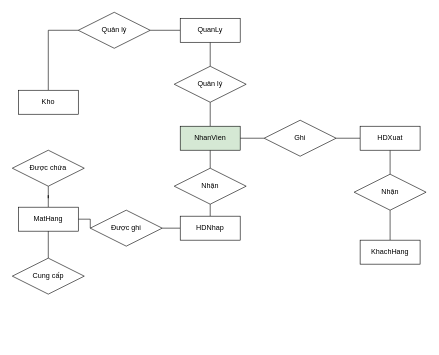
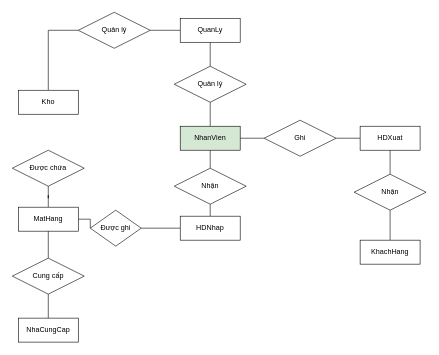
  <mxCell id="0" />
  <mxCell id="1" parent="0" />
+ <mxCell id="2" style="edgeStyle=orthogonalEdgeStyle;rounded=0;orthogonalLoop=1;jettySize=auto;html=1;endArrow=none;endFill=0;" edge="1" parent="1" source="4" target="26"><mxGeometry relative="1" as="geometry"><mxPoint x="80" y="310" as="targetPoint" /></mxGeometry></mxCell>
  <mxCell id="3" style="rounded=0;orthogonalLoop=1;jettySize=auto;html=1;endArrow=none;endFill=0;exitX=1;exitY=0.5;exitDx=0;exitDy=0;edgeStyle=orthogonalEdgeStyle;" edge="1" parent="1" source="14" target="24"><mxGeometry relative="1" as="geometry"><mxPoint x="210" y="400" as="targetPoint" /></mxGeometry></mxCell>
+ <mxCell id="4" value="NhaCungCap" style="whiteSpace=wrap;html=1;align=center;" vertex="1" parent="1"><mxGeometry x="30" y="530" width="100" height="40" as="geometry" /></mxCell>
  <mxCell id="5" style="rounded=0;orthogonalLoop=1;jettySize=auto;html=1;entryX=0;entryY=0.5;entryDx=0;entryDy=0;endArrow=none;endFill=0;edgeStyle=orthogonalEdgeStyle;" edge="1" parent="1" source="8" target="21"><mxGeometry relative="1" as="geometry" /></mxCell>
  <mxCell id="6" style="rounded=0;orthogonalLoop=1;jettySize=auto;html=1;endArrow=none;endFill=0;entryX=0.5;entryY=0;entryDx=0;entryDy=0;" edge="1" parent="1" source="8" target="23"><mxGeometry relative="1" as="geometry"><mxPoint x="350" y="280" as="targetPoint" /></mxGeometry></mxCell>
  <mxCell id="7" style="edgeStyle=none;rounded=0;orthogonalLoop=1;jettySize=auto;html=1;entryX=0.5;entryY=1;entryDx=0;entryDy=0;endArrow=none;endFill=0;" edge="1" parent="1" source="8" target="31"><mxGeometry relative="1" as="geometry" /></mxCell>
  <mxCell id="8" value="NhanVien" style="whiteSpace=wrap;html=1;align=center;fillColor=#d5e8d4;" vertex="1" parent="1"><mxGeometry x="300" y="210" width="100" height="40" as="geometry" /></mxCell>
  <mxCell id="9" style="edgeStyle=orthogonalEdgeStyle;rounded=0;orthogonalLoop=1;jettySize=auto;html=1;entryX=0.5;entryY=1;entryDx=0;entryDy=0;endArrow=none;endFill=0;" edge="1" parent="1" source="10" target="22"><mxGeometry relative="1" as="geometry" /></mxCell>
  <mxCell id="10" value="KhachHang" style="whiteSpace=wrap;html=1;align=center;" vertex="1" parent="1"><mxGeometry x="600" y="400" width="100" height="40" as="geometry" /></mxCell>
  <mxCell id="11" style="rounded=0;orthogonalLoop=1;jettySize=auto;html=1;entryX=0;entryY=0.5;entryDx=0;entryDy=0;endArrow=none;endFill=0;edgeStyle=orthogonalEdgeStyle;" edge="1" parent="1" source="12" target="32"><mxGeometry relative="1" as="geometry" /></mxCell>
  <mxCell id="12" value="Kho" style="whiteSpace=wrap;html=1;align=center;" vertex="1" parent="1"><mxGeometry x="30" y="150" width="100" height="40" as="geometry" /></mxCell>
  <mxCell id="13" style="edgeStyle=orthogonalEdgeStyle;rounded=0;orthogonalLoop=1;jettySize=auto;html=1;endArrow=none;endFill=0;" edge="1" parent="1" source="14" target="27"><mxGeometry relative="1" as="geometry"><mxPoint x="80" y="430" as="targetPoint" /></mxGeometry></mxCell>
  <mxCell id="14" value="MatHang" style="whiteSpace=wrap;html=1;align=center;" vertex="1" parent="1"><mxGeometry x="30" y="345" width="100" height="40" as="geometry" /></mxCell>
  <mxCell id="15" style="rounded=0;orthogonalLoop=1;jettySize=auto;html=1;entryX=0.5;entryY=1;entryDx=0;entryDy=0;endArrow=none;endFill=0;exitX=0.5;exitY=0;exitDx=0;exitDy=0;" edge="1" parent="1" source="17" target="23"><mxGeometry relative="1" as="geometry" /></mxCell>
  <mxCell id="16" style="edgeStyle=none;rounded=0;orthogonalLoop=1;jettySize=auto;html=1;entryX=1;entryY=0.5;entryDx=0;entryDy=0;endArrow=none;endFill=0;" edge="1" parent="1" source="17" target="24"><mxGeometry relative="1" as="geometry" /></mxCell>
  <mxCell id="17" value="HDNhap" style="whiteSpace=wrap;html=1;align=center;" vertex="1" parent="1"><mxGeometry x="300" y="360" width="100" height="40" as="geometry" /></mxCell>
  <mxCell id="18" style="rounded=0;orthogonalLoop=1;jettySize=auto;html=1;entryX=0.5;entryY=0;entryDx=0;entryDy=0;endArrow=none;endFill=0;exitX=0.5;exitY=1;exitDx=0;exitDy=0;" edge="1" parent="1" source="20" target="22"><mxGeometry relative="1" as="geometry" /></mxCell>
  <mxCell id="19" style="edgeStyle=orthogonalEdgeStyle;rounded=0;orthogonalLoop=1;jettySize=auto;html=1;entryX=1;entryY=0.5;entryDx=0;entryDy=0;endArrow=none;endFill=0;" edge="1" parent="1" source="20" target="21"><mxGeometry relative="1" as="geometry" /></mxCell>
  <mxCell id="20" value="HDXuat" style="whiteSpace=wrap;html=1;align=center;" vertex="1" parent="1"><mxGeometry x="600" y="210" width="100" height="40" as="geometry" /></mxCell>
  <mxCell id="21" value="Ghi" style="shape=rhombus;perimeter=rhombusPerimeter;whiteSpace=wrap;html=1;align=center;" vertex="1" parent="1"><mxGeometry x="440" y="200" width="120" height="60" as="geometry" /></mxCell>
  <mxCell id="22" value="Nhận" style="shape=rhombus;perimeter=rhombusPerimeter;whiteSpace=wrap;html=1;align=center;" vertex="1" parent="1"><mxGeometry x="590" y="290" width="120" height="60" as="geometry" /></mxCell>
  <mxCell id="23" value="Nhận" style="shape=rhombus;perimeter=rhombusPerimeter;whiteSpace=wrap;html=1;align=center;" vertex="1" parent="1"><mxGeometry x="290" y="280" width="120" height="60" as="geometry" /></mxCell>
- <mxCell id="24" value="Được ghi" style="shape=rhombus;perimeter=rhombusPerimeter;whiteSpace=wrap;html=1;align=center;" vertex="1" parent="1"><mxGeometry x="150" y="350" width="120" height="60" as="geometry" /></mxCell>
+ <mxCell id="24" value="Được ghi" style="shape=rhombus;perimeter=rhombusPerimeter;whiteSpace=wrap;html=1;align=center;" vertex="1" parent="1"><mxGeometry x="150" y="350" width="85" height="60" as="geometry" /></mxCell>
  <mxCell id="25" style="edgeStyle=none;rounded=0;orthogonalLoop=1;jettySize=auto;html=1;entryX=0.5;entryY=1;entryDx=0;entryDy=0;endArrow=none;endFill=0;" edge="1" parent="1" source="26" target="14"><mxGeometry relative="1" as="geometry" /></mxCell>
  <mxCell id="26" value="Cung cấp" style="shape=rhombus;perimeter=rhombusPerimeter;whiteSpace=wrap;html=1;align=center;" vertex="1" parent="1"><mxGeometry y="430" width="120" height="60" as="geometry" x="20" /></mxCell>
  <mxCell id="27" value="Được chứa" style="shape=rhombus;perimeter=rhombusPerimeter;whiteSpace=wrap;html=1;align=center;" vertex="1" parent="1"><mxGeometry y="250" width="120" height="60" as="geometry" x="20" /></mxCell>
  <mxCell id="28" style="edgeStyle=none;rounded=0;orthogonalLoop=1;jettySize=auto;html=1;entryX=0.5;entryY=0;entryDx=0;entryDy=0;endArrow=none;endFill=0;" edge="1" parent="1" source="30" target="31"><mxGeometry relative="1" as="geometry" /></mxCell>
  <mxCell id="29" style="edgeStyle=none;rounded=0;orthogonalLoop=1;jettySize=auto;html=1;endArrow=none;endFill=0;" edge="1" parent="1" source="30" target="32"><mxGeometry relative="1" as="geometry"><mxPoint x="190" y="50" as="targetPoint" /></mxGeometry></mxCell>
  <mxCell id="30" value="QuanLy" style="whiteSpace=wrap;html=1;align=center;" vertex="1" parent="1"><mxGeometry x="300" y="30" width="100" height="40" as="geometry" /></mxCell>
  <mxCell id="31" value="Quản lý" style="shape=rhombus;perimeter=rhombusPerimeter;whiteSpace=wrap;html=1;align=center;" vertex="1" parent="1"><mxGeometry x="290" y="110" width="120" height="60" as="geometry" /></mxCell>
  <mxCell id="32" value="Quản lý" style="shape=rhombus;perimeter=rhombusPerimeter;whiteSpace=wrap;html=1;align=center;" vertex="1" parent="1"><mxGeometry x="130" y="20" width="120" height="60" as="geometry" /></mxCell>
